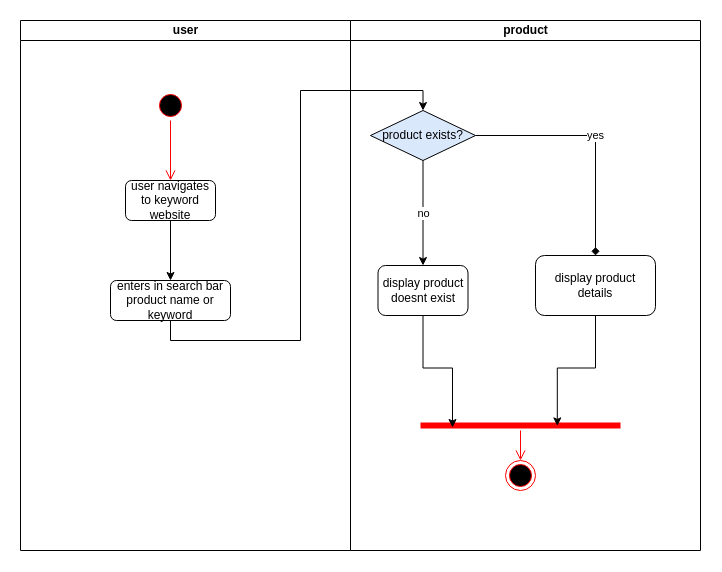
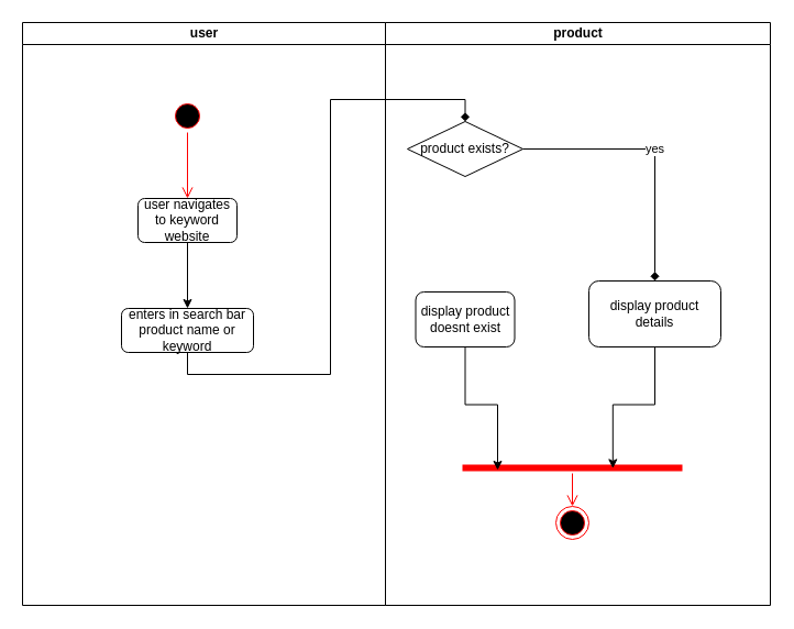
  <mxCell id="0" />
  <mxCell id="1" parent="0" />
- <mxCell id="2" style="edgeStyle=orthogonalEdgeStyle;rounded=0;orthogonalLoop=1;jettySize=auto;html=1;exitX=0.5;exitY=1;exitDx=0;exitDy=0;entryX=0.5;entryY=0;entryDx=0;entryDy=0;" edge="1" parent="1" source="15" target="11"><mxGeometry relative="1" as="geometry" /></mxCell>
+ <mxCell id="2" style="edgeStyle=orthogonalEdgeStyle;rounded=0;orthogonalLoop=1;jettySize=auto;html=1;exitX=0.5;exitY=1;exitDx=0;exitDy=0;entryX=0.5;entryY=0;entryDx=0;entryDy=0;endArrow=diamond;" edge="1" parent="1" source="15" target="11"><mxGeometry relative="1" as="geometry" /></mxCell>
  <mxCell id="3" value="product" style="swimlane;startSize=20;html=1;" vertex="1" parent="1"><mxGeometry x="350" y="20" width="350" height="530" as="geometry" /></mxCell>
  <mxCell id="4" value="display product details" style="rounded=1;whiteSpace=wrap;html=1;" vertex="1" parent="3"><mxGeometry x="185" y="235" width="120" height="60" as="geometry" /></mxCell>
  <mxCell id="5" value="display product doesnt exist" style="rounded=1;whiteSpace=wrap;html=1;" vertex="1" parent="3"><mxGeometry x="27.5" y="245" width="90" height="50" as="geometry" /></mxCell>
  <mxCell id="6" value="" style="shape=line;html=1;strokeWidth=6;strokeColor=#ff0000;" vertex="1" parent="3"><mxGeometry x="70" y="400" width="200" height="10" as="geometry" /></mxCell>
  <mxCell id="7" style="edgeStyle=orthogonalEdgeStyle;rounded=0;orthogonalLoop=1;jettySize=auto;html=1;exitX=0.5;exitY=1;exitDx=0;exitDy=0;entryX=0.16;entryY=0.7;entryDx=0;entryDy=0;entryPerimeter=0;" edge="1" parent="3" source="5" target="6"><mxGeometry relative="1" as="geometry" /></mxCell>
  <mxCell id="8" style="edgeStyle=orthogonalEdgeStyle;rounded=0;orthogonalLoop=1;jettySize=auto;html=1;exitX=0.5;exitY=1;exitDx=0;exitDy=0;entryX=0.684;entryY=0.54;entryDx=0;entryDy=0;entryPerimeter=0;" edge="1" parent="3" source="4" target="6"><mxGeometry relative="1" as="geometry" /></mxCell>
  <mxCell id="9" value="" style="ellipse;html=1;shape=endState;fillColor=#000000;strokeColor=#ff0000;" vertex="1" parent="3"><mxGeometry x="155" y="440" width="30" height="30" as="geometry" /></mxCell>
  <mxCell id="10" value="" style="edgeStyle=orthogonalEdgeStyle;html=1;verticalAlign=bottom;endArrow=open;endSize=8;strokeColor=#ff0000;rounded=0;" edge="1" parent="3" source="6" target="9"><mxGeometry relative="1" as="geometry"><mxPoint x="-140" y="520" as="targetPoint" /></mxGeometry></mxCell>
- <mxCell id="11" value="product exists?" style="rhombus;whiteSpace=wrap;html=1;fillColor=#dae8fc;" vertex="1" parent="3"><mxGeometry x="20" y="90" width="105" height="50" as="geometry" /></mxCell>
+ <mxCell id="11" value="product exists?" style="rhombus;whiteSpace=wrap;html=1;" vertex="1" parent="3"><mxGeometry x="20" y="90" width="105" height="50" as="geometry" /></mxCell>
  <mxCell id="12" value="yes" style="edgeStyle=orthogonalEdgeStyle;rounded=0;orthogonalLoop=1;jettySize=auto;html=1;exitX=1;exitY=0.5;exitDx=0;exitDy=0;endArrow=diamond;" edge="1" parent="3" source="11" target="4"><mxGeometry relative="1" as="geometry" /></mxCell>
- <mxCell id="13" value="no" style="edgeStyle=orthogonalEdgeStyle;rounded=0;orthogonalLoop=1;jettySize=auto;html=1;exitX=0.5;exitY=1;exitDx=0;exitDy=0;entryX=0.5;entryY=0;entryDx=0;entryDy=0;" edge="1" parent="3" source="11" target="5"><mxGeometry relative="1" as="geometry" /></mxCell>
  <mxCell id="14" value="user" style="swimlane;startSize=20;html=1;" vertex="1" parent="1"><mxGeometry x="20" y="20" width="330" height="530" as="geometry" /></mxCell>
  <mxCell id="15" value="enters in search bar product name or keyword" style="rounded=1;whiteSpace=wrap;html=1;" vertex="1" parent="14"><mxGeometry x="90" y="260" width="120" height="40" as="geometry" /></mxCell>
  <mxCell id="16" value="user navigates to keyword website" style="rounded=1;whiteSpace=wrap;html=1;" vertex="1" parent="14"><mxGeometry x="105" y="160" width="90" height="40" as="geometry" /></mxCell>
  <mxCell id="17" style="edgeStyle=orthogonalEdgeStyle;rounded=0;orthogonalLoop=1;jettySize=auto;html=1;entryX=0.5;entryY=0;entryDx=0;entryDy=0;exitX=0.5;exitY=1;exitDx=0;exitDy=0;" edge="1" parent="14" source="16" target="15"><mxGeometry relative="1" as="geometry"><mxPoint x="90" y="130" as="sourcePoint" /></mxGeometry></mxCell>
  <mxCell id="18" value="" style="ellipse;html=1;shape=startState;fillColor=#000000;strokeColor=#ff0000;" vertex="1" parent="14"><mxGeometry x="135" y="70" width="30" height="30" as="geometry" /></mxCell>
  <mxCell id="19" value="" style="edgeStyle=orthogonalEdgeStyle;html=1;verticalAlign=bottom;endArrow=open;endSize=8;strokeColor=#ff0000;rounded=0;entryX=0.5;entryY=0;entryDx=0;entryDy=0;" edge="1" parent="14" source="18" target="16"><mxGeometry relative="1" as="geometry"><mxPoint x="87.5" y="90" as="targetPoint" /></mxGeometry></mxCell>
